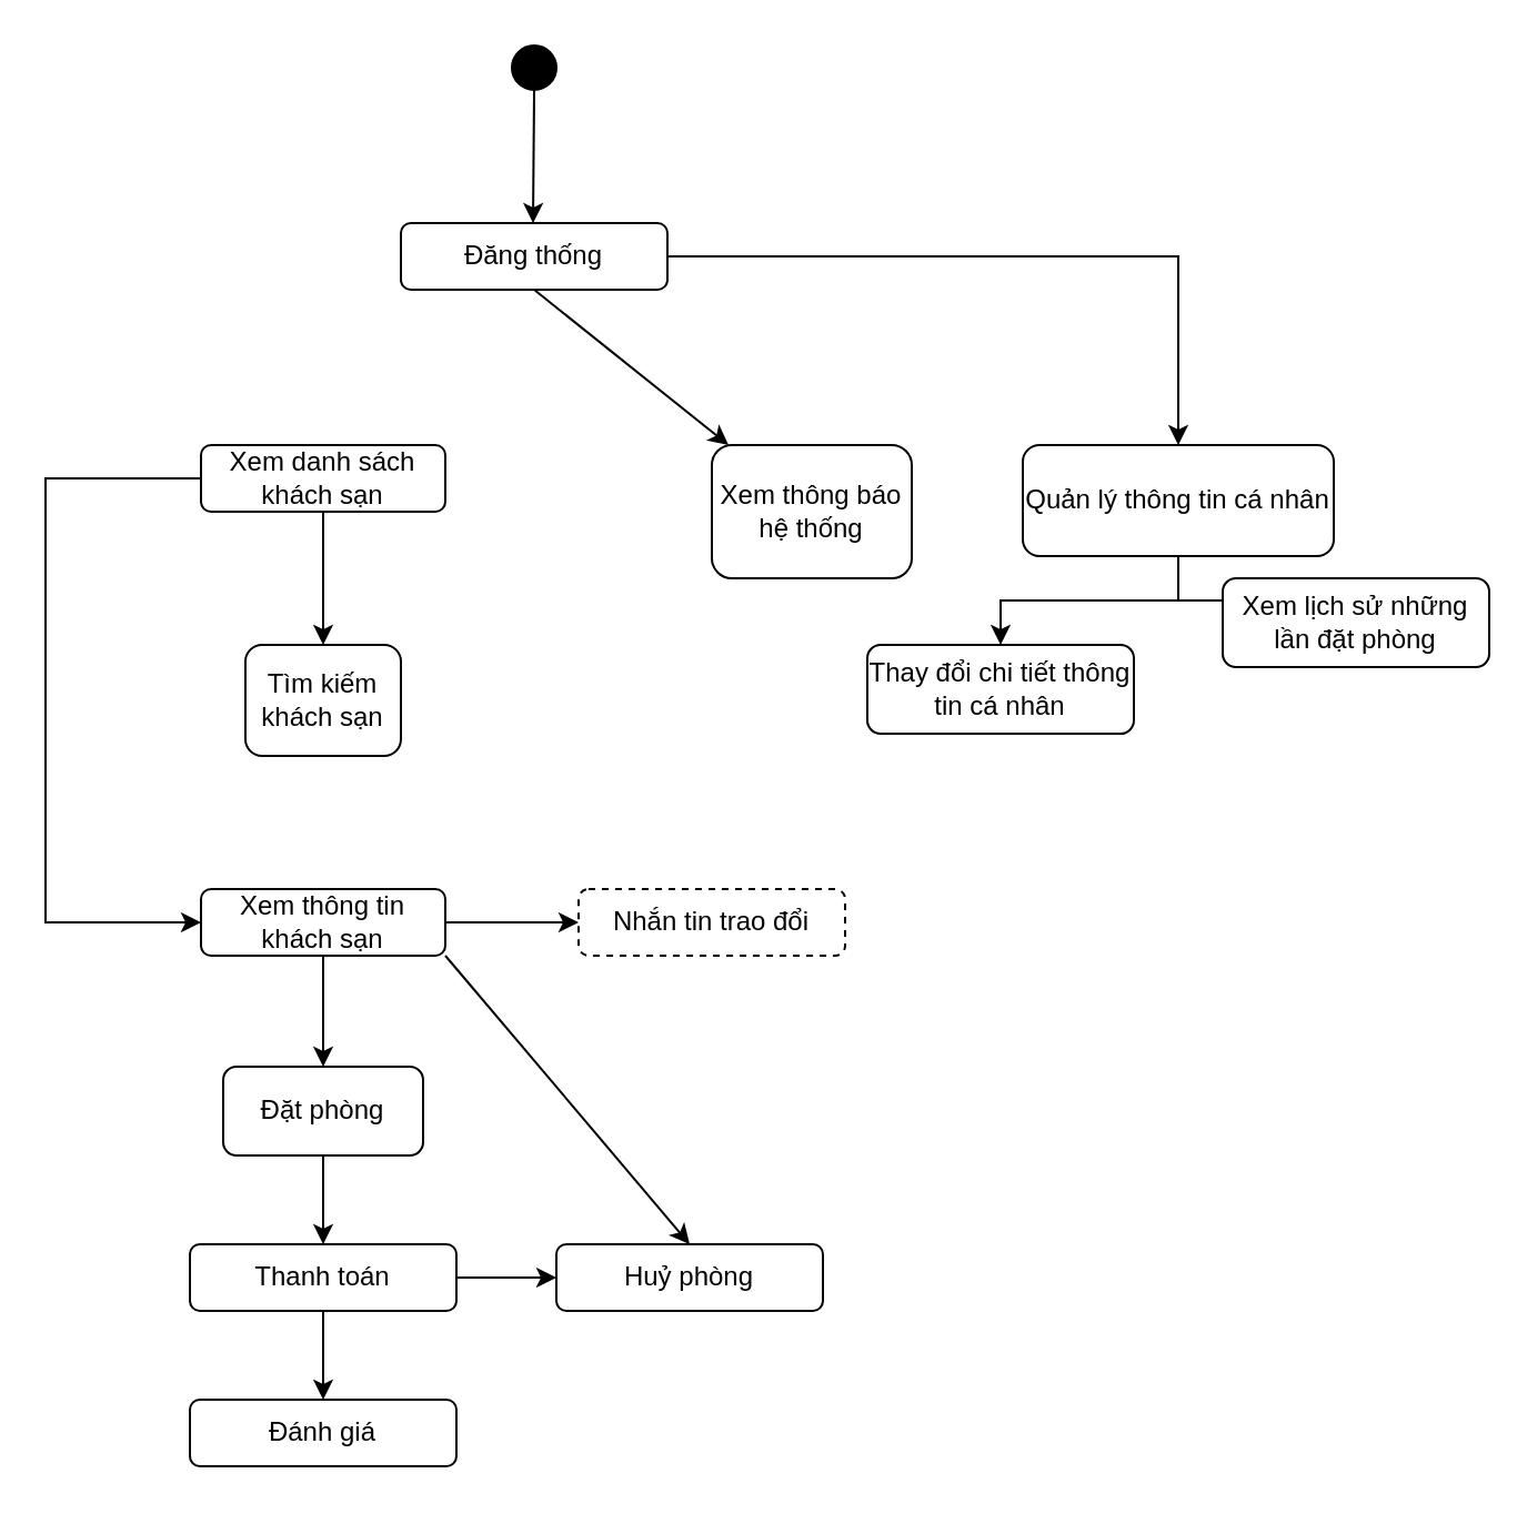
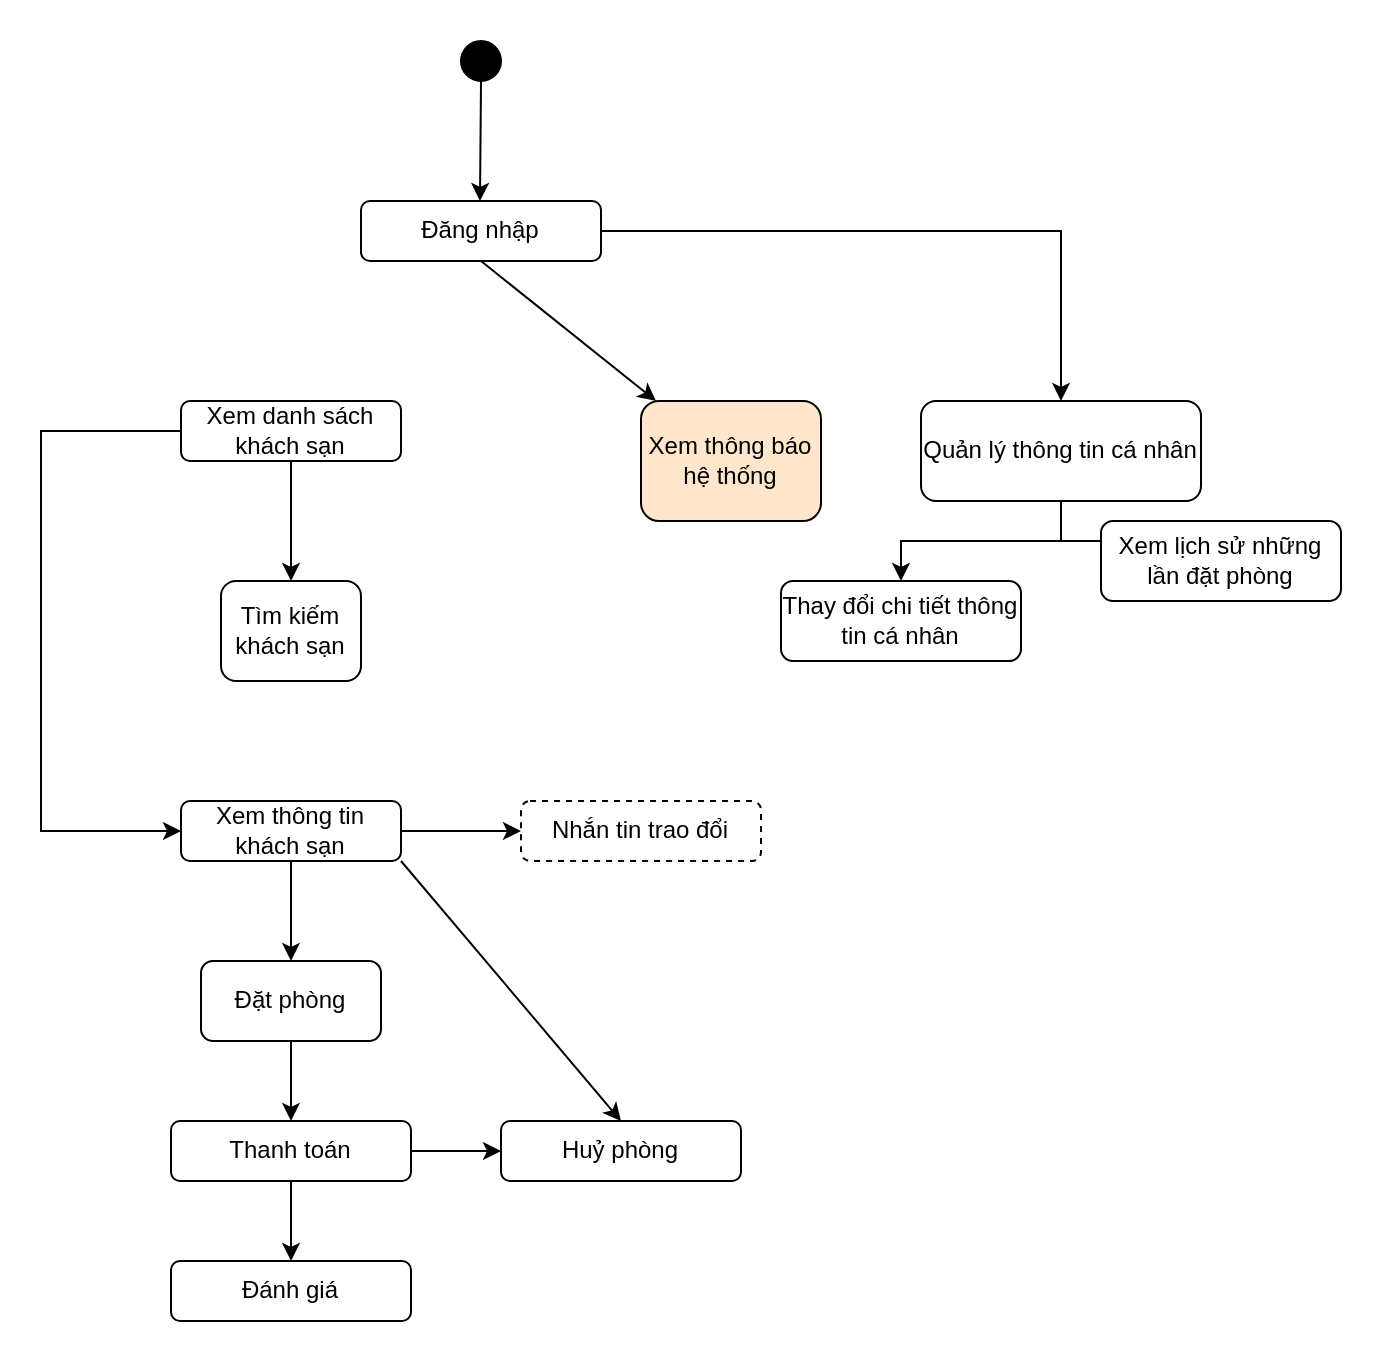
  <mxCell id="0" />
  <mxCell id="1" parent="0" />
  <mxCell id="2" style="edgeStyle=orthogonalEdgeStyle;rounded=0;orthogonalLoop=1;jettySize=auto;html=1;exitX=0.5;exitY=1;exitDx=0;exitDy=0;" edge="1" parent="1" source="3"><mxGeometry relative="1" as="geometry"><mxPoint x="239.5" y="100" as="targetPoint" /></mxGeometry></mxCell>
  <mxCell id="3" value="" style="ellipse;whiteSpace=wrap;html=1;aspect=fixed;fillColor=#000000;" vertex="1" parent="1"><mxGeometry x="230" y="20" width="20" height="20" as="geometry" /></mxCell>
  <mxCell id="4" style="rounded=0;orthogonalLoop=1;jettySize=auto;html=1;exitX=0.5;exitY=1;exitDx=0;exitDy=0;" edge="1" parent="1" source="6" target="15"><mxGeometry relative="1" as="geometry"><mxPoint x="340" y="210" as="targetPoint" /></mxGeometry></mxCell>
  <mxCell id="5" style="edgeStyle=orthogonalEdgeStyle;rounded=0;orthogonalLoop=1;jettySize=auto;html=1;exitX=1;exitY=0.5;exitDx=0;exitDy=0;" edge="1" parent="1" source="6" target="26"><mxGeometry relative="1" as="geometry"><mxPoint x="540" y="210" as="targetPoint" /></mxGeometry></mxCell>
- <mxCell id="6" value="Đăng thống" style="rounded=1;whiteSpace=wrap;html=1;" vertex="1" parent="1"><mxGeometry x="180" y="100" width="120" height="30" as="geometry" /></mxCell>
+ <mxCell id="6" value="Đăng nhập" style="rounded=1;whiteSpace=wrap;html=1;" vertex="1" parent="1"><mxGeometry x="180" y="100" width="120" height="30" as="geometry" /></mxCell>
  <mxCell id="7" style="rounded=0;orthogonalLoop=1;jettySize=auto;html=1;exitX=0.5;exitY=1;exitDx=0;exitDy=0;" edge="1" parent="1" source="9" target="14"><mxGeometry relative="1" as="geometry"><mxPoint x="270" y="290" as="targetPoint" /></mxGeometry></mxCell>
  <mxCell id="8" style="edgeStyle=orthogonalEdgeStyle;rounded=0;orthogonalLoop=1;jettySize=auto;html=1;exitX=0;exitY=0.5;exitDx=0;exitDy=0;entryX=0;entryY=0.5;entryDx=0;entryDy=0;" edge="1" parent="1" source="9" target="13"><mxGeometry relative="1" as="geometry"><Array as="points"><mxPoint x="20" y="215" /><mxPoint x="20" y="415" /></Array></mxGeometry></mxCell>
  <mxCell id="9" value="Xem danh sách khách sạn" style="rounded=1;whiteSpace=wrap;html=1;" vertex="1" parent="1"><mxGeometry x="90" y="200" width="110" height="30" as="geometry" /></mxCell>
  <mxCell id="10" style="edgeStyle=orthogonalEdgeStyle;rounded=0;orthogonalLoop=1;jettySize=auto;html=1;exitX=0.5;exitY=1;exitDx=0;exitDy=0;" edge="1" parent="1" source="13" target="17"><mxGeometry relative="1" as="geometry"><mxPoint x="144.5" y="480" as="targetPoint" /></mxGeometry></mxCell>
  <mxCell id="11" style="edgeStyle=orthogonalEdgeStyle;rounded=0;orthogonalLoop=1;jettySize=auto;html=1;exitX=1;exitY=0.5;exitDx=0;exitDy=0;" edge="1" parent="1" source="13" target="22"><mxGeometry relative="1" as="geometry"><mxPoint x="270" y="414.75" as="targetPoint" /></mxGeometry></mxCell>
  <mxCell id="12" style="rounded=0;orthogonalLoop=1;jettySize=auto;html=1;exitX=1;exitY=1;exitDx=0;exitDy=0;entryX=0.5;entryY=0;entryDx=0;entryDy=0;" edge="1" parent="1" source="13" target="23"><mxGeometry relative="1" as="geometry" /></mxCell>
  <mxCell id="13" value="Xem thông tin khách sạn" style="rounded=1;whiteSpace=wrap;html=1;" vertex="1" parent="1"><mxGeometry x="90" y="400" width="110" height="30" as="geometry" /></mxCell>
  <mxCell id="14" value="Tìm kiếm khách sạn" style="rounded=1;whiteSpace=wrap;html=1;" vertex="1" parent="1"><mxGeometry x="110" y="290" width="70" height="50" as="geometry" /></mxCell>
- <mxCell id="15" value="Xem thông báo hệ thống" style="rounded=1;whiteSpace=wrap;html=1;" vertex="1" parent="1"><mxGeometry x="320" y="200" width="90" height="60" as="geometry" /></mxCell>
+ <mxCell id="15" value="Xem thông báo hệ thống" style="rounded=1;whiteSpace=wrap;html=1;fillColor=#ffe6cc;" vertex="1" parent="1"><mxGeometry x="320" y="200" width="90" height="60" as="geometry" /></mxCell>
  <mxCell id="16" style="edgeStyle=orthogonalEdgeStyle;rounded=0;orthogonalLoop=1;jettySize=auto;html=1;exitX=0.5;exitY=1;exitDx=0;exitDy=0;entryX=0.5;entryY=0;entryDx=0;entryDy=0;" edge="1" parent="1" source="17" target="20"><mxGeometry relative="1" as="geometry"><mxPoint x="144.5" y="570" as="targetPoint" /></mxGeometry></mxCell>
  <mxCell id="17" value="Đặt phòng" style="rounded=1;whiteSpace=wrap;html=1;" vertex="1" parent="1"><mxGeometry x="100" y="480" width="90" height="40" as="geometry" /></mxCell>
  <mxCell id="18" style="edgeStyle=orthogonalEdgeStyle;rounded=0;orthogonalLoop=1;jettySize=auto;html=1;exitX=0.5;exitY=1;exitDx=0;exitDy=0;" edge="1" parent="1" source="20" target="21"><mxGeometry relative="1" as="geometry"><mxPoint x="144.5" y="640" as="targetPoint" /></mxGeometry></mxCell>
  <mxCell id="19" style="edgeStyle=orthogonalEdgeStyle;rounded=0;orthogonalLoop=1;jettySize=auto;html=1;exitX=1;exitY=0.5;exitDx=0;exitDy=0;" edge="1" parent="1" source="20" target="23"><mxGeometry relative="1" as="geometry"><mxPoint x="270" y="574.769" as="targetPoint" /></mxGeometry></mxCell>
  <mxCell id="20" value="Thanh toán" style="rounded=1;whiteSpace=wrap;html=1;" vertex="1" parent="1"><mxGeometry x="85" y="560" width="120" height="30" as="geometry" /></mxCell>
  <mxCell id="21" value="Đánh giá" style="rounded=1;whiteSpace=wrap;html=1;" vertex="1" parent="1"><mxGeometry x="85" y="630" width="120" height="30" as="geometry" /></mxCell>
  <mxCell id="22" value="Nhắn tin trao đổi" style="rounded=1;whiteSpace=wrap;html=1;dashed=1;" vertex="1" parent="1"><mxGeometry x="260" y="400" width="120" height="30" as="geometry" /></mxCell>
  <mxCell id="23" value="Huỷ phòng" style="rounded=1;whiteSpace=wrap;html=1;" vertex="1" parent="1"><mxGeometry x="250" y="560" width="120" height="30" as="geometry" /></mxCell>
  <mxCell id="24" style="edgeStyle=orthogonalEdgeStyle;rounded=0;orthogonalLoop=1;jettySize=auto;html=1;exitX=0.5;exitY=1;exitDx=0;exitDy=0;" edge="1" parent="1" source="26" target="27"><mxGeometry relative="1" as="geometry"><mxPoint x="450" y="300" as="targetPoint" /></mxGeometry></mxCell>
  <mxCell id="25" style="edgeStyle=orthogonalEdgeStyle;rounded=0;orthogonalLoop=1;jettySize=auto;html=1;exitX=0.5;exitY=1;exitDx=0;exitDy=0;" edge="1" parent="1" source="26" target="28"><mxGeometry relative="1" as="geometry"><mxPoint x="610" y="300" as="targetPoint" /></mxGeometry></mxCell>
  <mxCell id="26" value="Quản lý thông tin cá nhân" style="rounded=1;whiteSpace=wrap;html=1;" vertex="1" parent="1"><mxGeometry x="460" y="200" width="140" height="50" as="geometry" /></mxCell>
  <mxCell id="27" value="Thay đổi chi tiết thông tin cá nhân" style="rounded=1;whiteSpace=wrap;html=1;" vertex="1" parent="1"><mxGeometry x="390" y="290" width="120" height="40" as="geometry" /></mxCell>
  <mxCell id="28" value="Xem lịch sử những lần đặt phòng" style="rounded=1;whiteSpace=wrap;html=1;" vertex="1" parent="1"><mxGeometry x="550" y="260" width="120" height="40" as="geometry" /></mxCell>
